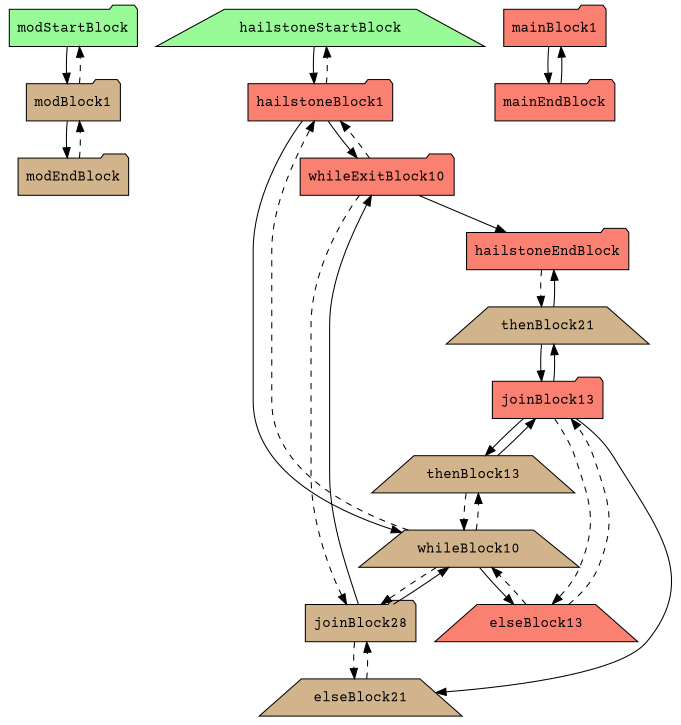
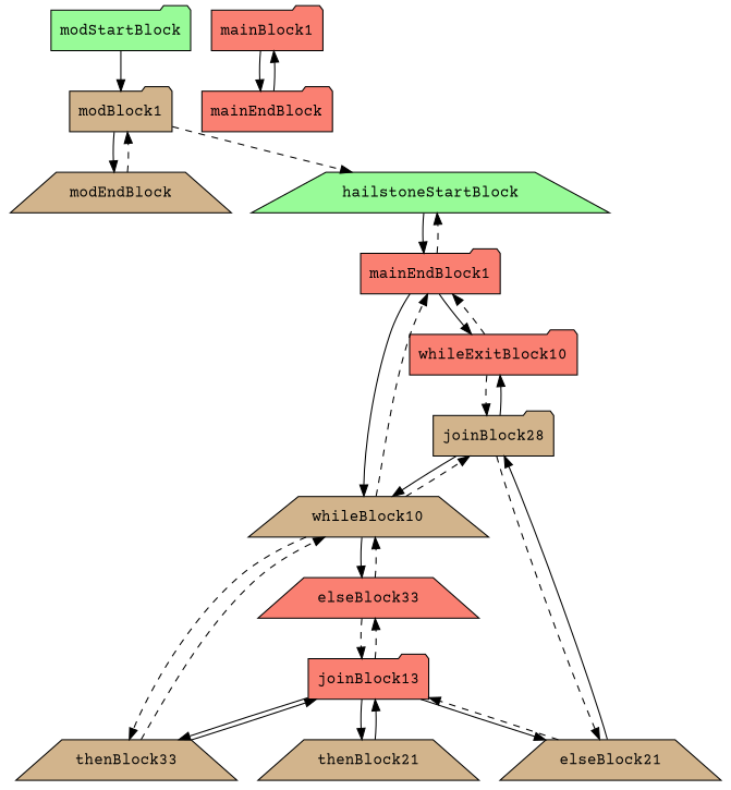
  digraph {
    fontname="Courier Prime"
    node [fillcolor=tan fontname="Courier Prime" shape=folder style=filled]
    edge [fontname="Courier Prime"]
    modStartBlock [fillcolor=palegreen]
    modBlock1
-   modEndBlock
+   modEndBlock [shape=trapezium]
    hailstoneStartBlock [fillcolor=palegreen shape=trapezium]
-   hailstoneBlock1 [fillcolor=salmon]
+   hailstoneBlock1 [fillcolor=salmon label=mainEndBlock1]
    whileBlock10 [shape=trapezium]
    whileExitBlock10 [fillcolor=salmon]
-   thenBlock13 [shape=trapezium]
-   elseBlock13 [fillcolor=salmon shape=trapezium]
+   thenBlock13 [shape=trapezium label=thenBlock33]
+   elseBlock13 [fillcolor=salmon shape=trapezium label=elseBlock33]
    n10 [label=joinBlock28]
-   hailstoneEndBlock [fillcolor=salmon]
    joinBlock13 [fillcolor=salmon]
    elseBlock21 [shape=trapezium]
    thenBlock21 [shape=trapezium]
    mainBlock1 [fillcolor=salmon]
    mainEndBlock [fillcolor=salmon]
    modStartBlock -> modBlock1
-   modBlock1 -> modStartBlock [style=dashed]
+   modBlock1 -> hailstoneStartBlock [style=dashed]
    modBlock1 -> modEndBlock
    modEndBlock -> modBlock1 [style=dashed]
    hailstoneStartBlock -> hailstoneBlock1
    hailstoneBlock1 -> hailstoneStartBlock [style=dashed]
    hailstoneBlock1 -> whileBlock10
    hailstoneBlock1 -> whileExitBlock10
    whileBlock10 -> hailstoneBlock1 [style=dashed]
    whileBlock10 -> thenBlock13 [style=dashed]
    whileBlock10 -> elseBlock13
    whileBlock10 -> n10 [style=dashed]
    whileExitBlock10 -> hailstoneBlock1 [style=dashed]
    whileExitBlock10 -> n10 [style=dashed]
-   whileExitBlock10 -> hailstoneEndBlock
    thenBlock13 -> whileBlock10 [style=dashed]
    thenBlock13 -> joinBlock13
    elseBlock13 -> whileBlock10 [style=dashed]
    elseBlock13 -> joinBlock13 [style=dashed]
    n10 -> whileBlock10
    n10 -> whileExitBlock10
    n10 -> elseBlock21 [style=dashed]
-   hailstoneEndBlock -> thenBlock21 [style=dashed]
    joinBlock13 -> thenBlock13 [style=solid]
    joinBlock13 -> elseBlock13 [style=dashed]
    joinBlock13 -> elseBlock21
    joinBlock13 -> thenBlock21
-   elseBlock21 -> n10 [style=dashed]
-   thenBlock21 -> hailstoneEndBlock
+   elseBlock21 -> n10
+   elseBlock21 -> joinBlock13 [style=dashed]
    thenBlock21 -> joinBlock13 [style=solid]
    mainBlock1 -> mainEndBlock
    mainEndBlock -> mainBlock1 [style=solid]
  }
